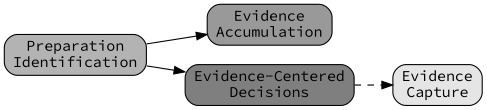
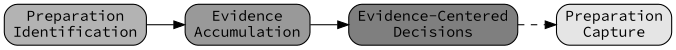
  digraph {
    fontname="Source Code Pro"
    rankdir=LR
    node [fontname="Source Code Pro" shape=box style="filled, rounded"]
    edge [fontname="Source Code Pro"]
-   n1 [fillcolor=Gray90 label="Evidence\nCapture"]
+   n1 [fillcolor=Gray90 label="Preparation\nCapture"]
    n2 [fillcolor=Gray70 label="Preparation\nIdentification"]
    n3 [fillcolor=Gray60 label="Evidence\nAccumulation"]
    n4 [fillcolor=Gray50 label="Evidence-Centered\nDecisions"]
    n2 -> n3
-   n2 -> n4
+   n3 -> n4
    n4 -> n1 [style=dashed]
  }
